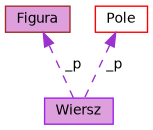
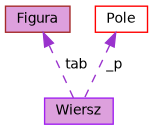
  digraph {
    node [fillcolor=plum fontname=Helvetica fontsize=10 shape=record style=filled]
    edge [color=darkorchid3 dir=back fontname=Helvetica fontsize=10 labelfontname=Helvetica labelfontsize=10 style=dashed]
    n1 [color=purple fontcolor=black height=0.2 label=Wiersz width=0.4]
    n2 [color=brown height=0.2 label=Figura width=0.4]
    n3 [color=red fillcolor=white height=0.2 label=Pole width=0.4]
-   n2 -> n1 [label=" _p"]
+   n2 -> n1 [label=" tab"]
    n3 -> n1 [label=" _p"]
  }
